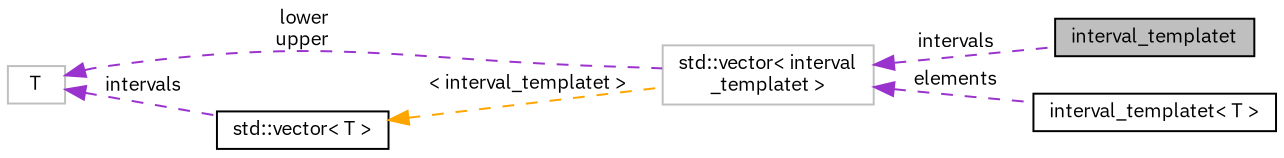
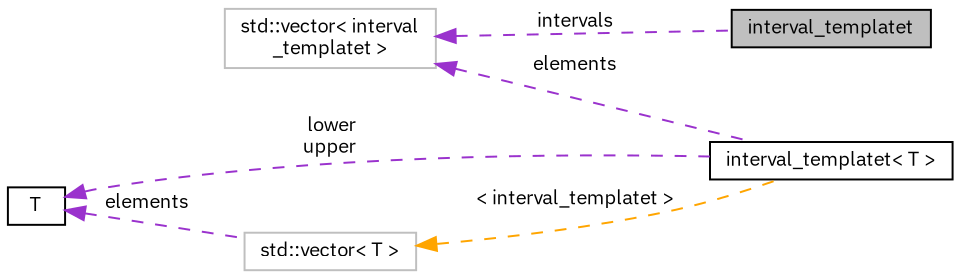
  digraph {
    fontname="IBM Plex Sans"
    rankdir=LR
    node [color=grey75 fontname="IBM Plex Sans" fontsize=10 shape=record]
    edge [color=darkorchid3 dir=back fontname="IBM Plex Sans" fontsize=10 labelfontname=Helvetica labelfontsize=10 style=dashed]
    n1 [color=black fillcolor=grey75 fontcolor=black height=0.2 label=interval_templatet style=filled width=0.4]
    n2 [height=0.2 label="std::vector\< interval\l_templatet \>" width=0.4]
    n3 [color=black height=0.2 label="interval_templatet\< T \>" width=0.4]
-   n4 [height=0.2 label=T width=0.4]
-   n5 [color=black height=0.2 label="std::vector\< T \>" width=0.4]
+   n4 [color=black height=0.2 label=T width=0.4]
+   n5 [height=0.2 label="std::vector\< T \>" width=0.4]
    n2 -> n1 [label=" intervals"]
    n2 -> n3 [label=" elements"]
-   n4 -> n2 [label=" lower\nupper"]
-   n4 -> n5 [label=" intervals"]
-   n5 -> n2 [color=orange label=" \< interval_templatet \>"]
+   n4 -> n3 [label=" lower\nupper"]
+   n4 -> n5 [label=" elements"]
+   n5 -> n3 [color=orange label=" \< interval_templatet \>"]
  }
